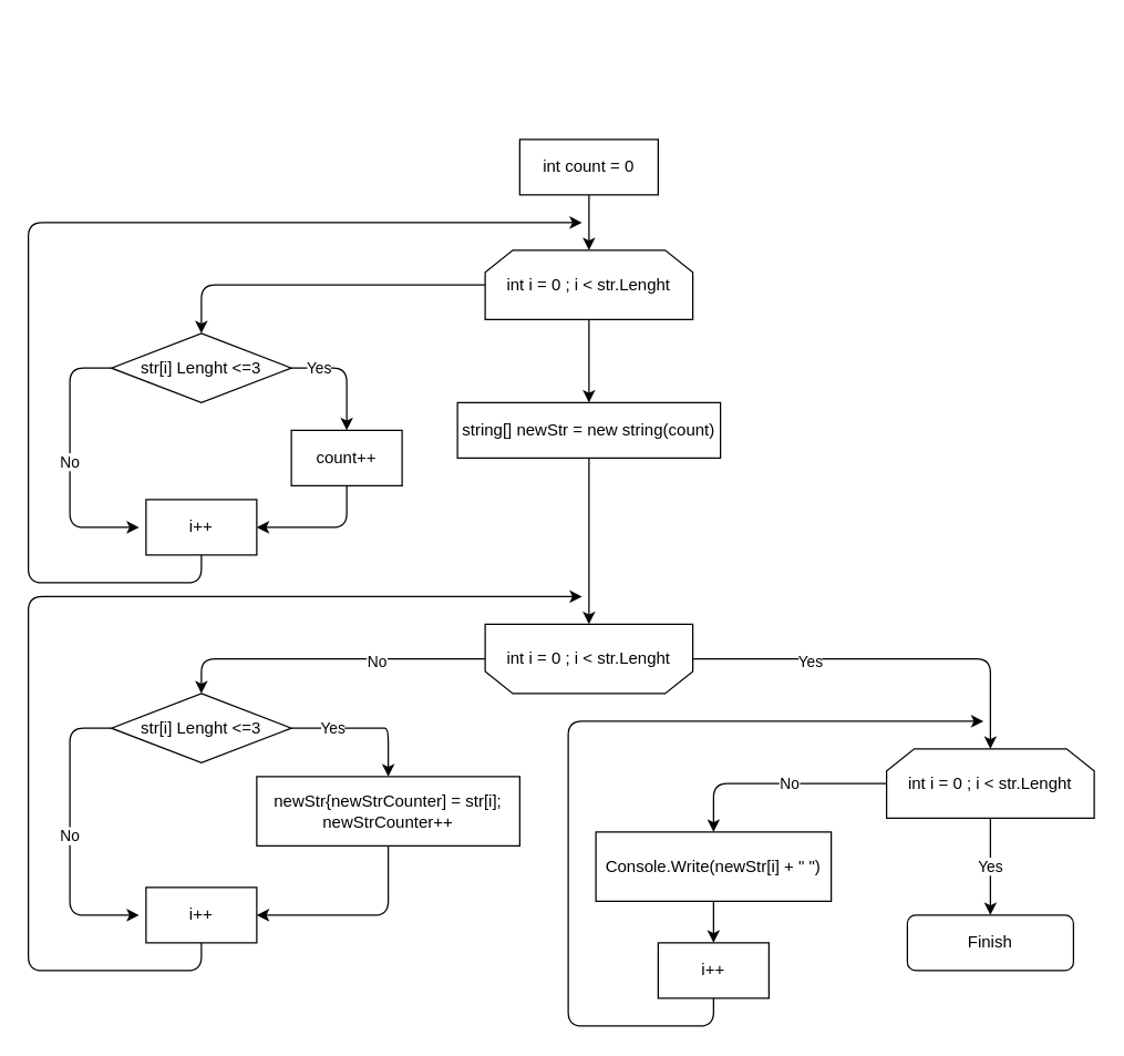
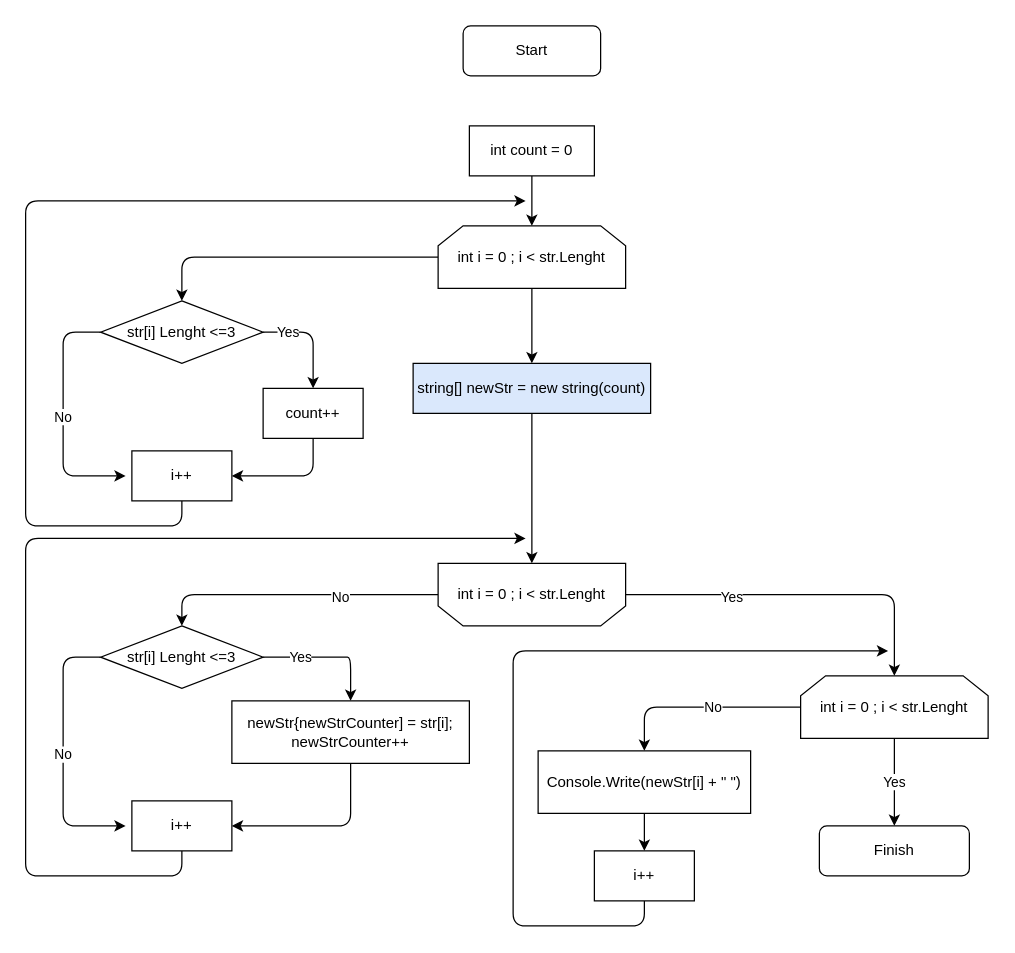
  <mxCell id="0" />
  <mxCell id="1" parent="0" />
  <mxCell id="2" style="edgeStyle=none;html=1;entryX=0.5;entryY=0;entryDx=0;entryDy=0;" edge="1" parent="1" source="3" target="6"><mxGeometry relative="1" as="geometry" /></mxCell>
  <mxCell id="3" value="int count = 0" style="rounded=0;whiteSpace=wrap;html=1;" parent="1" vertex="1"><mxGeometry x="375" y="100" width="100" height="40" as="geometry" /></mxCell>
  <mxCell id="4" style="edgeStyle=none;html=1;entryX=0.5;entryY=0;entryDx=0;entryDy=0;" edge="1" parent="1" source="6" target="9"><mxGeometry relative="1" as="geometry" /></mxCell>
  <mxCell id="5" style="edgeStyle=none;html=1;entryX=0.5;entryY=0;entryDx=0;entryDy=0;" edge="1" parent="1" source="6" target="12"><mxGeometry relative="1" as="geometry"><mxPoint x="220" y="205" as="targetPoint" /><Array as="points"><mxPoint x="145" y="205" /></Array></mxGeometry></mxCell>
  <mxCell id="6" value="int i = 0 ; i &amp;lt; str.Lenght" style="shape=loopLimit;whiteSpace=wrap;html=1;" parent="1" vertex="1"><mxGeometry x="350" y="180" width="150" height="50" as="geometry" /></mxCell>
+ <mxCell id="7" value="Start" style="rounded=1;whiteSpace=wrap;html=1;" vertex="1" parent="1"><mxGeometry x="370" y="20" width="110" height="40" as="geometry" /></mxCell>
  <mxCell id="8" style="edgeStyle=none;html=1;entryX=0.5;entryY=1;entryDx=0;entryDy=0;" edge="1" parent="1" source="9" target="21"><mxGeometry relative="1" as="geometry" /></mxCell>
- <mxCell id="9" value="string[] newStr = new string(count)" style="rounded=0;whiteSpace=wrap;html=1;" vertex="1" parent="1"><mxGeometry x="330" y="290" width="190" height="40" as="geometry" /></mxCell>
+ <mxCell id="9" value="string[] newStr = new string(count)" style="rounded=0;whiteSpace=wrap;html=1;fillColor=#dae8fc;" vertex="1" parent="1"><mxGeometry x="330" y="290" width="190" height="40" as="geometry" /></mxCell>
  <mxCell id="10" value="Yes" style="edgeStyle=none;html=1;exitX=1;exitY=0.5;exitDx=0;exitDy=0;" edge="1" parent="1" source="12"><mxGeometry x="-0.529" relative="1" as="geometry"><mxPoint x="250" y="310" as="targetPoint" /><Array as="points"><mxPoint x="250" y="265" /></Array><mxPoint as="offset" /></mxGeometry></mxCell>
  <mxCell id="11" value="No" style="edgeStyle=none;html=1;exitX=0;exitY=0.5;exitDx=0;exitDy=0;" edge="1" parent="1" source="12"><mxGeometry relative="1" as="geometry"><mxPoint x="100" y="380" as="targetPoint" /><Array as="points"><mxPoint x="50" y="265" /><mxPoint x="50" y="380" /></Array></mxGeometry></mxCell>
  <mxCell id="12" value="str[i] Lenght &amp;lt;=3" style="rhombus;whiteSpace=wrap;html=1;" vertex="1" parent="1"><mxGeometry x="80" y="240" width="130" height="50" as="geometry" /></mxCell>
  <mxCell id="13" style="edgeStyle=none;html=1;exitX=0.5;exitY=1;exitDx=0;exitDy=0;entryX=1;entryY=0.5;entryDx=0;entryDy=0;" edge="1" parent="1" source="14" target="16"><mxGeometry relative="1" as="geometry"><mxPoint x="190" y="420" as="targetPoint" /><Array as="points"><mxPoint x="250" y="380" /></Array></mxGeometry></mxCell>
  <mxCell id="14" value="count++" style="rounded=0;whiteSpace=wrap;html=1;" vertex="1" parent="1"><mxGeometry x="210" y="310" width="80" height="40" as="geometry" /></mxCell>
  <mxCell id="15" style="edgeStyle=none;html=1;" edge="1" parent="1" source="16"><mxGeometry relative="1" as="geometry"><mxPoint x="420" y="160" as="targetPoint" /><Array as="points"><mxPoint x="145" y="420" /><mxPoint x="20" y="420" /><mxPoint x="20" y="160" /></Array></mxGeometry></mxCell>
  <mxCell id="16" value="i++" style="rounded=0;whiteSpace=wrap;html=1;" vertex="1" parent="1"><mxGeometry x="105" y="360" width="80" height="40" as="geometry" /></mxCell>
  <mxCell id="17" style="edgeStyle=none;html=1;entryX=0.5;entryY=0;entryDx=0;entryDy=0;" edge="1" parent="1" source="21" target="24"><mxGeometry relative="1" as="geometry"><Array as="points"><mxPoint x="145" y="475" /></Array></mxGeometry></mxCell>
  <mxCell id="18" value="No" style="edgeLabel;html=1;align=center;verticalAlign=middle;resizable=0;points=[];" vertex="1" connectable="0" parent="17"><mxGeometry x="-0.313" y="1" relative="1" as="geometry"><mxPoint as="offset" /></mxGeometry></mxCell>
  <mxCell id="19" style="edgeStyle=none;html=1;entryX=0.5;entryY=0;entryDx=0;entryDy=0;" edge="1" parent="1" source="21" target="31"><mxGeometry relative="1" as="geometry"><Array as="points"><mxPoint x="715" y="475" /></Array></mxGeometry></mxCell>
  <mxCell id="20" value="Yes" style="edgeLabel;html=1;align=center;verticalAlign=middle;resizable=0;points=[];" vertex="1" connectable="0" parent="19"><mxGeometry x="-0.398" y="-1" relative="1" as="geometry"><mxPoint as="offset" /></mxGeometry></mxCell>
  <mxCell id="21" value="int i = 0 ; i &amp;lt; str.Lenght" style="shape=loopLimit;whiteSpace=wrap;html=1;direction=west;" vertex="1" parent="1"><mxGeometry x="350" y="450" width="150" height="50" as="geometry" /></mxCell>
  <mxCell id="22" value="Yes" style="edgeStyle=none;html=1;" edge="1" parent="1" source="24"><mxGeometry x="-0.429" relative="1" as="geometry"><mxPoint x="280" y="560" as="targetPoint" /><Array as="points"><mxPoint x="240" y="525" /><mxPoint x="270" y="525" /><mxPoint x="280" y="525" /></Array><mxPoint as="offset" /></mxGeometry></mxCell>
  <mxCell id="23" value="No" style="edgeStyle=none;html=1;" edge="1" parent="1" source="24"><mxGeometry relative="1" as="geometry"><mxPoint x="100" y="660" as="targetPoint" /><Array as="points"><mxPoint x="50" y="525" /><mxPoint x="50" y="660" /></Array></mxGeometry></mxCell>
  <mxCell id="24" value="str[i] Lenght &amp;lt;=3" style="rhombus;whiteSpace=wrap;html=1;" vertex="1" parent="1"><mxGeometry x="80" y="500" width="130" height="50" as="geometry" /></mxCell>
  <mxCell id="25" style="edgeStyle=none;html=1;" edge="1" parent="1" source="26"><mxGeometry relative="1" as="geometry"><mxPoint x="420" y="430" as="targetPoint" /><Array as="points"><mxPoint x="145" y="700" /><mxPoint x="20" y="700" /><mxPoint x="20" y="430" /></Array></mxGeometry></mxCell>
  <mxCell id="26" value="i++" style="rounded=0;whiteSpace=wrap;html=1;" vertex="1" parent="1"><mxGeometry x="105" y="640" width="80" height="40" as="geometry" /></mxCell>
  <mxCell id="27" style="edgeStyle=none;html=1;exitX=0.5;exitY=1;exitDx=0;exitDy=0;entryX=1;entryY=0.5;entryDx=0;entryDy=0;" edge="1" parent="1" source="28" target="26"><mxGeometry relative="1" as="geometry"><mxPoint x="190" y="690" as="targetPoint" /><Array as="points"><mxPoint x="280" y="660" /></Array></mxGeometry></mxCell>
  <mxCell id="28" value="newStr{newStrCounter] = str[i];&lt;br&gt;newStrCounter++" style="rounded=0;whiteSpace=wrap;html=1;" vertex="1" parent="1"><mxGeometry x="185" y="560" width="190" height="50" as="geometry" /></mxCell>
  <mxCell id="29" value="Yes" style="edgeStyle=none;html=1;entryX=0.5;entryY=0;entryDx=0;entryDy=0;" edge="1" parent="1" target="32"><mxGeometry relative="1" as="geometry"><mxPoint x="715" y="590" as="sourcePoint" /></mxGeometry></mxCell>
  <mxCell id="30" value="No" style="edgeStyle=none;html=1;" edge="1" parent="1"><mxGeometry x="-0.125" relative="1" as="geometry"><mxPoint x="640" y="565" as="sourcePoint" /><mxPoint x="515" y="600" as="targetPoint" /><Array as="points"><mxPoint x="515" y="565" /></Array><mxPoint as="offset" /></mxGeometry></mxCell>
  <mxCell id="31" value="int i = 0 ; i &amp;lt; str.Lenght" style="shape=loopLimit;whiteSpace=wrap;html=1;" vertex="1" parent="1"><mxGeometry x="640" y="540" width="150" height="50" as="geometry" /></mxCell>
  <mxCell id="32" value="Finish" style="rounded=1;whiteSpace=wrap;html=1;" vertex="1" parent="1"><mxGeometry x="655" y="660" width="120" height="40" as="geometry" /></mxCell>
  <mxCell id="33" style="edgeStyle=none;html=1;" edge="1" parent="1" source="34"><mxGeometry relative="1" as="geometry"><mxPoint x="710" y="520" as="targetPoint" /><Array as="points"><mxPoint x="515" y="740" /><mxPoint x="410" y="740" /><mxPoint x="410" y="520" /></Array></mxGeometry></mxCell>
  <mxCell id="34" value="i++" style="rounded=0;whiteSpace=wrap;html=1;" vertex="1" parent="1"><mxGeometry x="475" y="680" width="80" height="40" as="geometry" /></mxCell>
  <mxCell id="35" style="edgeStyle=none;html=1;entryX=0.5;entryY=0;entryDx=0;entryDy=0;" edge="1" parent="1" source="36" target="34"><mxGeometry relative="1" as="geometry" /></mxCell>
  <mxCell id="36" value="Console.Write(newStr[i] + &quot; &quot;)" style="rounded=0;whiteSpace=wrap;html=1;" vertex="1" parent="1"><mxGeometry x="430" y="600" width="170" height="50" as="geometry" /></mxCell>
